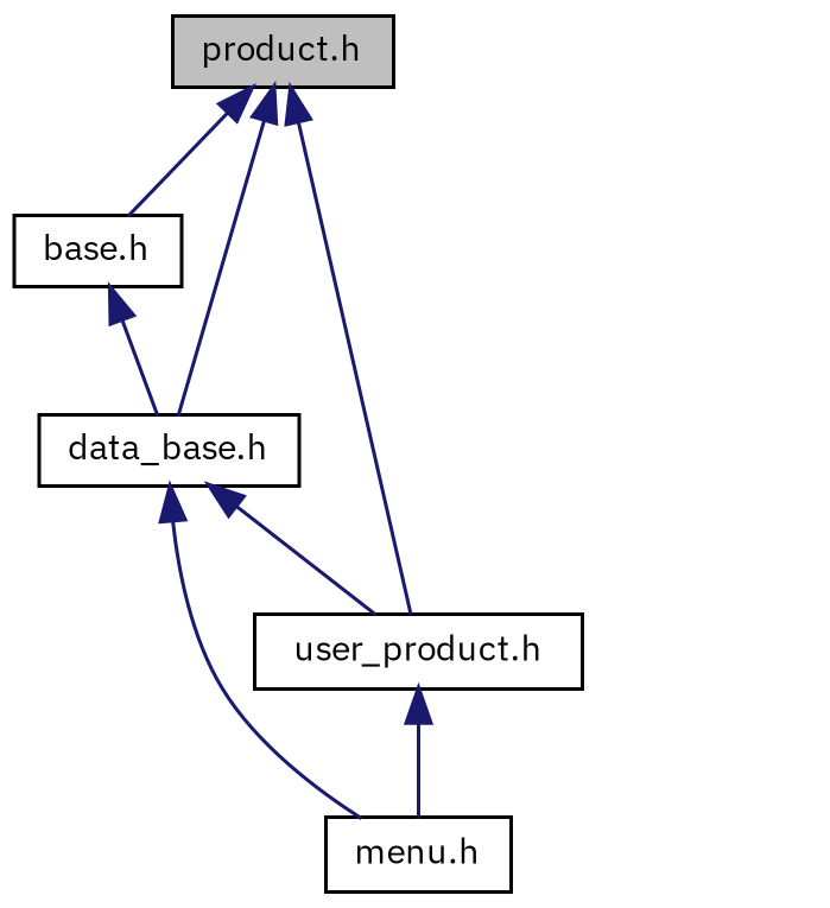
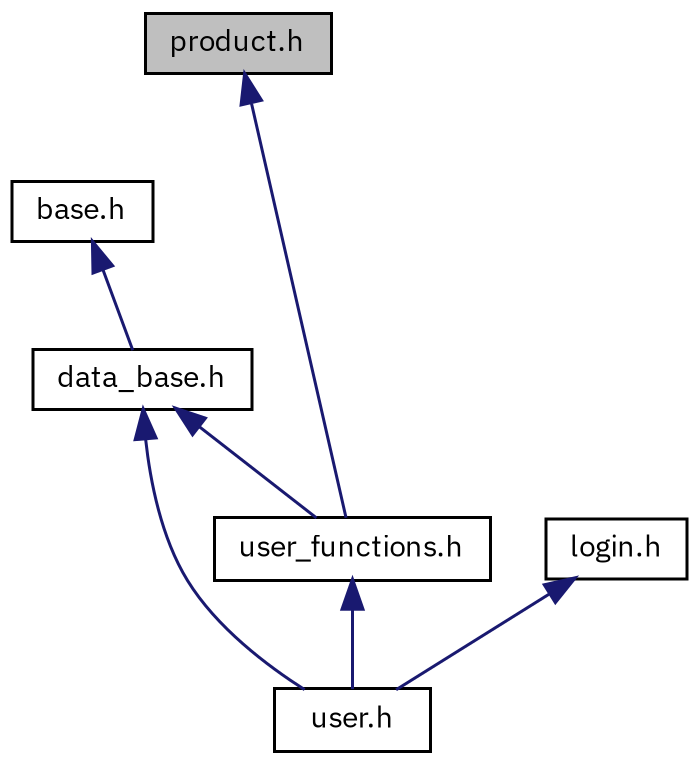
  digraph {
    fontname="IBM Plex Sans"
    node [color=black fillcolor=white fontname="IBM Plex Sans" fontsize=10 shape=record style=filled]
    edge [color=midnightblue dir=back fontname="IBM Plex Sans" fontsize=10 labelfontname=Helvetica labelfontsize=10 style=solid]
    n1 [fillcolor=grey75 fontcolor=black height=0.2 label="product.h" width=0.4]
    n2 [height=0.2 label="base.h" width=0.4]
    n3 [height=0.2 label="data_base.h" width=0.4]
-   n4 [height=0.2 label="user_product.h" width=0.4]
-   n5 [height=0.2 label="menu.h" width=0.4]
-   n1 -> n2
-   n1 -> n3
+   n4 [height=0.2 label="user_functions.h" width=0.4]
+   n5 [height=0.2 label="user.h" width=0.4]
+   n6 [height=0.2 label="login.h" width=0.4]
    n1 -> n4
    n2 -> n3
    n3 -> n4
    n3 -> n5
    n4 -> n5
+   n6 -> n5
  }
